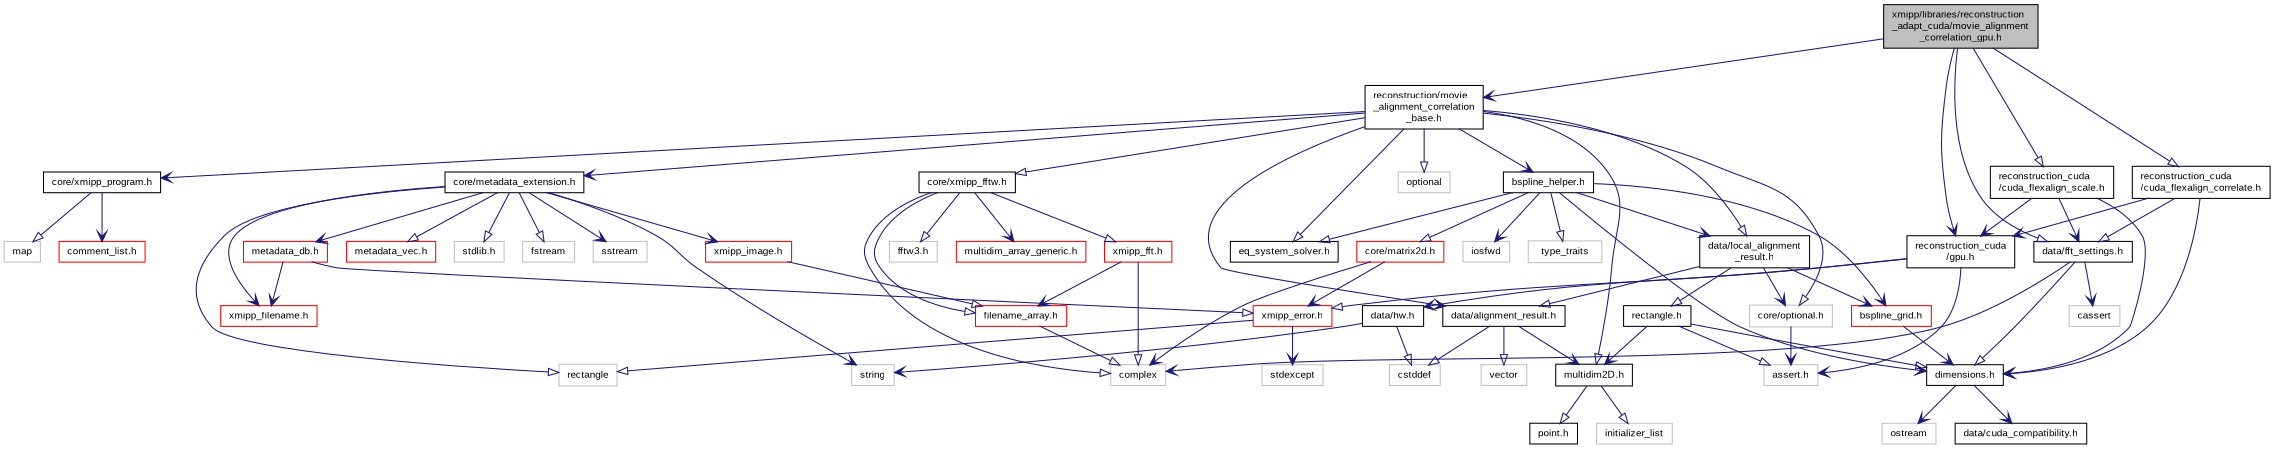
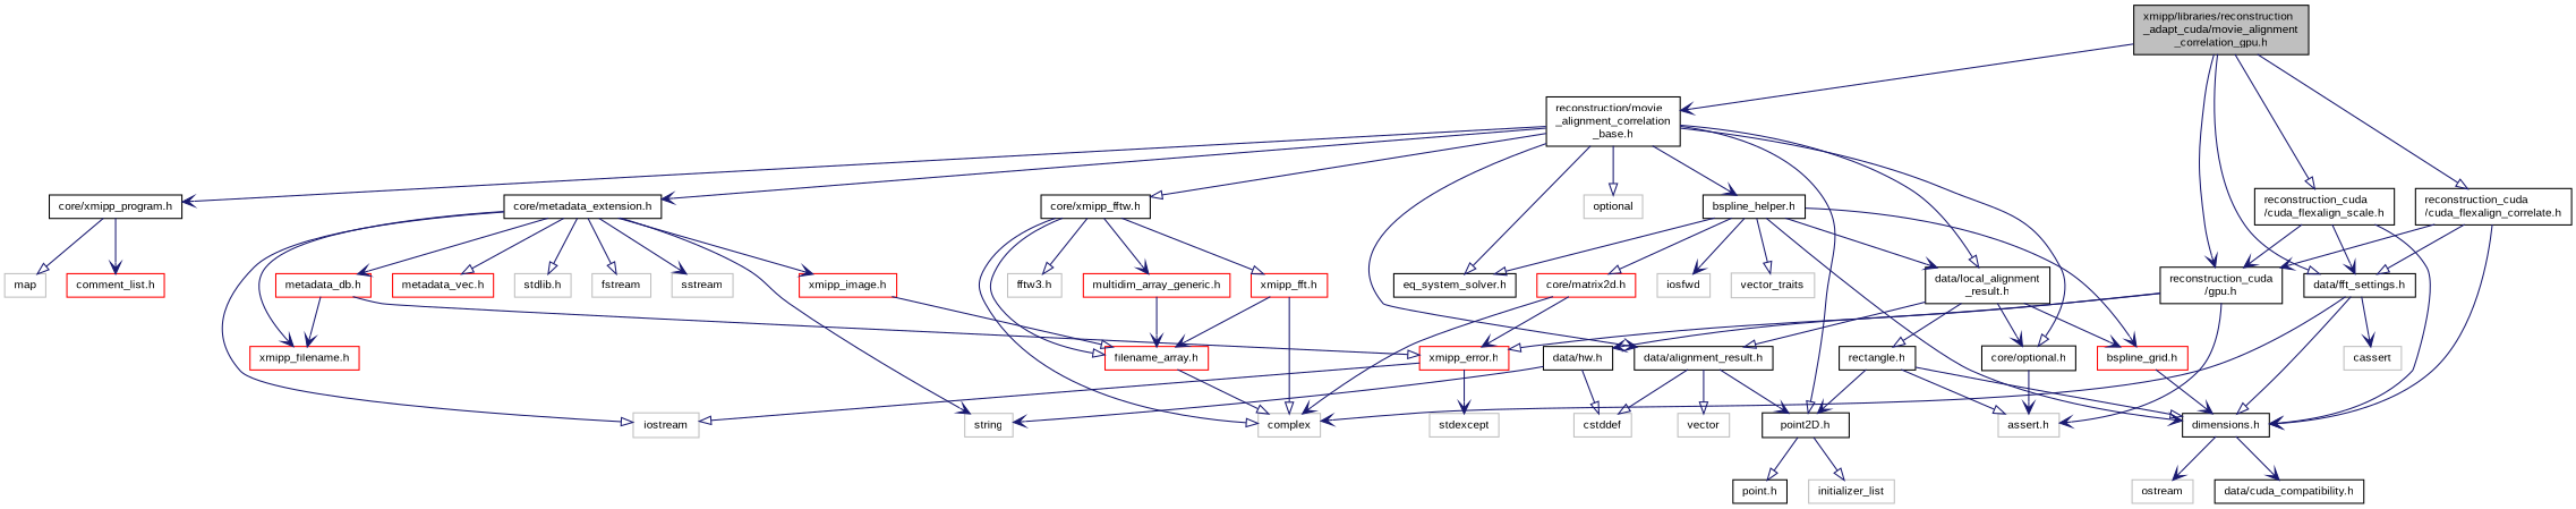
  digraph {
    fontname="Liberation Sans"
    node [color=black fillcolor=white fontname="Liberation Sans" fontsize=10 shape=record style=filled]
    edge [arrowhead=vee color=midnightblue fontname="Liberation Sans" fontsize=10 labelfontname=Helvetica labelfontsize=10 style=solid]
    n1 [fillcolor=grey75 fontcolor=black height=0.2 label="xmipp/libraries/reconstruction\l_adapt_cuda/movie_alignment\l_correlation_gpu.h" width=0.4]
    n2 [height=0.2 label="reconstruction/movie\l_alignment_correlation\l_base.h" width=0.4]
    n3 [height=0.2 label="data/fft_settings.h" width=0.4]
    n4 [height=0.2 label="reconstruction_cuda\l/gpu.h" width=0.4]
    n5 [height=0.2 label="reconstruction_cuda\l/cuda_flexalign_scale.h" width=0.4]
    n6 [height=0.2 label="reconstruction_cuda\l/cuda_flexalign_correlate.h" width=0.4]
    n7 [height=0.2 label="data/alignment_result.h" width=0.4]
-   n8 [height=0.2 label="multidim2D.h" width=0.4]
+   n8 [height=0.2 label="point2D.h" width=0.4]
    n9 [height=0.2 label="data/local_alignment\l_result.h" width=0.4]
-   n10 [color=grey75 height=0.2 label="core/optional.h" width=0.4]
+   n10 [height=0.2 label="core/optional.h" width=0.4]
    n11 [height=0.2 label="core/xmipp_program.h" width=0.4]
    n12 [height=0.2 label="core/metadata_extension.h" width=0.4]
    n13 [height=0.2 label="core/xmipp_fftw.h" width=0.4]
    n14 [height=0.2 label="eq_system_solver.h" width=0.4]
    n15 [height=0.2 label="bspline_helper.h" width=0.4]
    n16 [color=grey75 height=0.2 label=optional width=0.4]
    n17 [height=0.2 label="dimensions.h" width=0.4]
    n18 [color=grey75 height=0.2 label=complex width=0.4]
    n19 [color=grey75 height=0.2 label=cassert width=0.4]
    n20 [color=grey75 height=0.2 label="assert.h" width=0.4]
    n21 [color=red height=0.2 label="xmipp_error.h" width=0.4]
    n22 [height=0.2 label="data/hw.h" width=0.4]
    n23 [color=grey75 height=0.2 label=vector width=0.4]
    n24 [color=grey75 height=0.2 label=cstddef width=0.4]
    n25 [height=0.2 label="point.h" width=0.4]
    n26 [color=grey75 height=0.2 label=initializer_list width=0.4]
    n27 [height=0.2 label="rectangle.h" width=0.4]
    n28 [color=red height=0.2 label="bspline_grid.h" width=0.4]
    n29 [color=grey75 height=0.2 label=map width=0.4]
    n30 [color=red height=0.2 label="comment_list.h" width=0.4]
    n31 [color=red height=0.2 label="xmipp_filename.h" width=0.4]
    n32 [color=red height=0.2 label="xmipp_image.h" width=0.4]
    n33 [color=red height=0.2 label="metadata_vec.h" width=0.4]
    n34 [color=red height=0.2 label="metadata_db.h" width=0.4]
-   n35 [color=grey75 height=0.2 label=rectangle width=0.4]
+   n35 [color=grey75 height=0.2 label=iostream width=0.4]
    n36 [color=grey75 height=0.2 label="stdlib.h" width=0.4]
    n37 [color=grey75 height=0.2 label=fstream width=0.4]
    n38 [color=grey75 height=0.2 label=sstream width=0.4]
    n39 [color=grey75 height=0.2 label=string width=0.4]
    n40 [color=red height=0.2 label="filename_array.h" width=0.4]
    n41 [color=grey75 height=0.2 label="fftw3.h" width=0.4]
    n42 [color=red height=0.2 label="multidim_array_generic.h" width=0.4]
    n43 [color=red height=0.2 label="xmipp_fft.h" width=0.4]
    n44 [color=red height=0.2 label="core/matrix2d.h" width=0.4]
    n45 [color=grey75 height=0.2 label=iosfwd width=0.4]
-   n46 [color=grey75 height=0.2 label=type_traits width=0.4]
+   n46 [color=grey75 height=0.2 label=vector_traits width=0.4]
    n47 [color=grey75 height=0.2 label=ostream width=0.4]
    n48 [height=0.2 label="data/cuda_compatibility.h" width=0.4]
    n49 [color=grey75 height=0.2 label=stdexcept width=0.4]
    n1 -> n2
    n1 -> n3 [arrowhead=onormal]
    n1 -> n4
    n1 -> n5 [arrowhead=onormal]
    n1 -> n6 [arrowhead=onormal]
    n2 -> n7
    n2 -> n8 [arrowhead=onormal]
    n2 -> n9 [arrowhead=onormal]
    n2 -> n10 [arrowhead=onormal]
    n2 -> n11
    n2 -> n12
    n2 -> n13 [arrowhead=onormal]
    n2 -> n14 [arrowhead=onormal]
    n2 -> n15
    n2 -> n16 [arrowhead=onormal]
    n3 -> n17 [arrowhead=onormal]
    n3 -> n18
    n3 -> n19
    n4 -> n20
    n4 -> n21 [arrowhead=onormal]
    n4 -> n22
    n5 -> n3
    n5 -> n4
    n5 -> n17
    n6 -> n3 [arrowhead=onormal]
    n6 -> n4
    n6 -> n17
    n7 -> n8
    n7 -> n23 [arrowhead=onormal]
    n7 -> n24 [arrowhead=onormal]
    n8 -> n25 [arrowhead=onormal]
    n8 -> n26 [arrowhead=onormal]
    n9 -> n7 [arrowhead=onormal]
    n9 -> n10
    n9 -> n27 [arrowhead=onormal]
    n9 -> n28
    n10 -> n20
    n11 -> n29 [arrowhead=onormal]
    n11 -> n30
    n12 -> n31
    n12 -> n32
    n12 -> n33 [arrowhead=onormal]
    n12 -> n34
    n12 -> n35 [arrowhead=onormal]
    n12 -> n36 [arrowhead=onormal]
    n12 -> n37 [arrowhead=onormal]
    n12 -> n38
    n12 -> n39
    n13 -> n18 [arrowhead=onormal]
    n13 -> n40 [arrowhead=onormal]
    n13 -> n41 [arrowhead=onormal]
    n13 -> n42
    n13 -> n43 [arrowhead=onormal]
    n15 -> n9
    n15 -> n14 [arrowhead=onormal]
    n15 -> n17
    n15 -> n28
    n15 -> n44 [arrowhead=onormal]
    n15 -> n45
    n15 -> n46 [arrowhead=onormal]
    n17 -> n47
    n17 -> n48
    n21 -> n35 [arrowhead=onormal]
    n21 -> n49
    n22 -> n24 [arrowhead=onormal]
    n22 -> n39
    n27 -> n8
    n27 -> n17 [arrowhead=onormal]
    n27 -> n20 [arrowhead=onormal]
    n28 -> n17
    n32 -> n40 [arrowhead=onormal]
    n34 -> n21 [arrowhead=onormal]
    n34 -> n31
    n40 -> n18 [arrowhead=onormal]
+   n42 -> n40
    n43 -> n18 [arrowhead=onormal]
    n43 -> n40
    n44 -> n18
    n44 -> n21
  }
